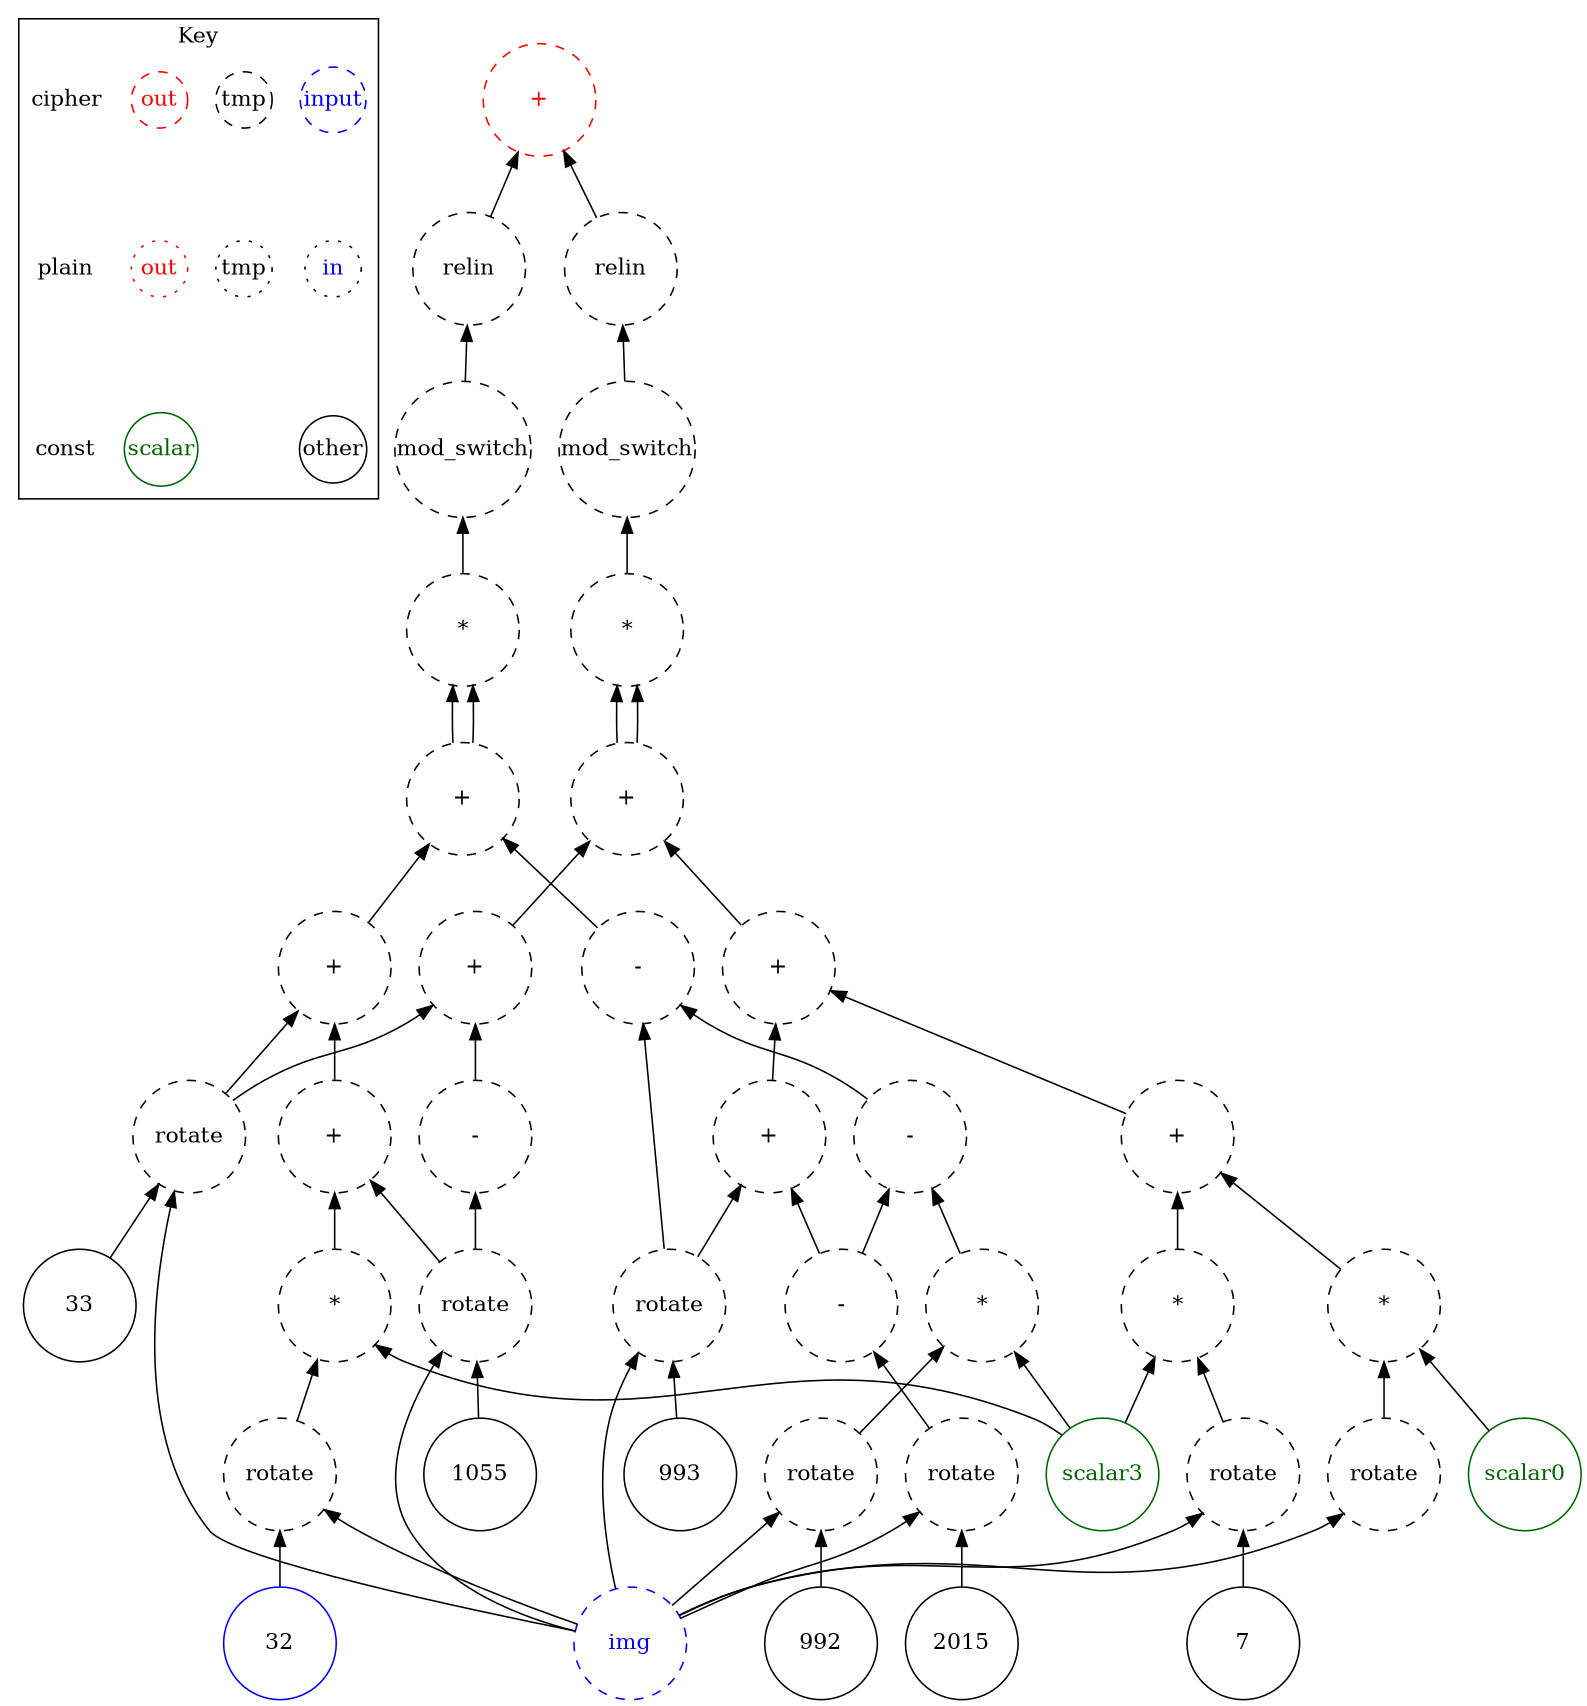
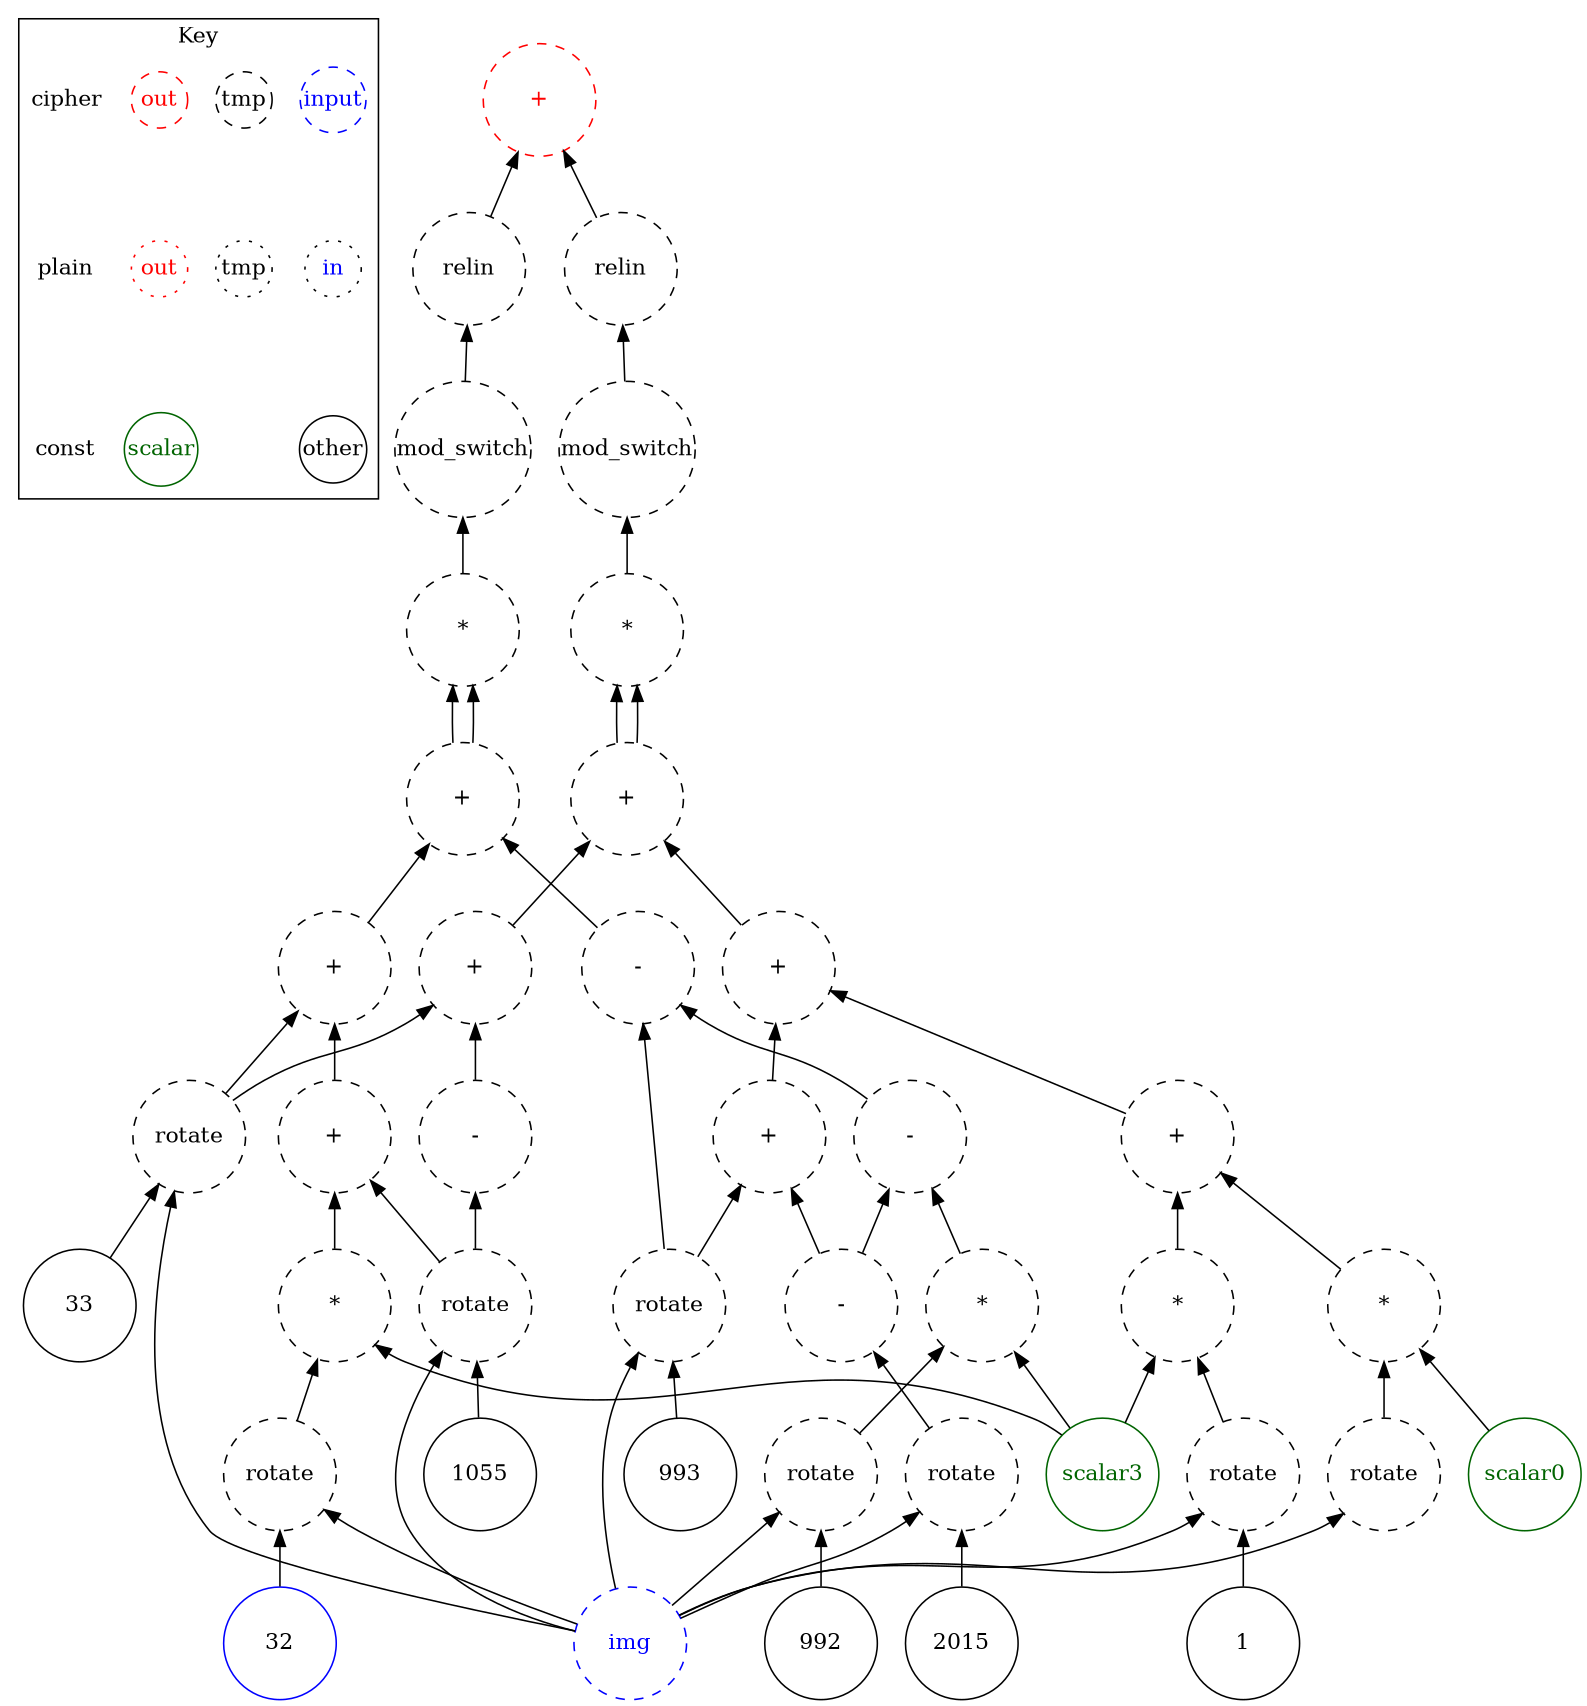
  digraph {
    node [margin=0 shape=circle style=dashed]
    edge [dir=back]
    n1 [color=blue fontcolor=blue label=input width=0.5]
    n2 [fontcolor=blue icolor=blue label=in style=dotted width=0.5]
    n3 [color=black fontcolor=black label=tmp width=0.5]
    n4 [color=black fontcolor=black label=tmp style=dotted width=0.5]
    n5 [color=red fontcolor=red label=out width=0.5]
    n6 [color=red fontcolor=red label=out style=dotted width=0.5]
    cipher [shape=plain width=0.5 style=""]
    plain [shape=plain width=0.5 style=""]
    other [color=black fontcolor=black style=solid width=0.5]
    scalar [color=darkgreen fontcolor=darkgreen style=solid width=0.5]
    const [shape=plain width=0.5 style=""]
    n12 [label=33 style=solid width=1]
    n13 [color=blue fontcolor=blue label=img width=1]
    n14 [label=rotate width=1]
    n15 [color=blue label=32 style=solid width=1]
    n16 [label=rotate width=1]
    n17 [color=darkgreen fontcolor=darkgreen label=scalar3 style=solid width=1]
    n18 [label="*" width=1]
    n19 [label=1055 style=solid width=1]
    n20 [label=rotate width=1]
    n21 [label="+" width=1]
    n22 [label="+" width=1]
    n23 [label=993 style=solid width=1]
    n24 [label=rotate width=1]
    n25 [label=992 style=solid width=1]
    n26 [label=rotate width=1]
    n27 [label="*" width=1]
    n28 [label=2015 style=solid width=1]
    n29 [label=rotate width=1]
    n30 [label="-" width=1]
    n31 [label="-" width=1]
    n32 [label="-" width=1]
    n33 [label="+" width=1]
    n34 [label="*" width=1]
    n35 [label=mod_switch width=1]
    n36 [label=relin width=1]
    n37 [label="-" width=1]
    n38 [label="+" width=1]
-   n39 [label=7 style=solid width=1]
+   n39 [label=1 style=solid width=1]
    n40 [label=rotate width=1]
    n41 [label="*" width=1]
    n42 [label=rotate width=1]
    n43 [color=darkgreen fontcolor=darkgreen label=scalar0 style=solid width=1]
    n44 [label="*" width=1]
    n45 [label="+" width=1]
    n46 [label="+" width=1]
    n47 [label="+" width=1]
    n48 [label="+" width=1]
    n49 [label="*" width=1]
    n50 [label=mod_switch width=1]
    n51 [label=relin width=1]
    n52 [color=red fontcolor=red label="+" width=1]
    subgraph cluster_1 {
      label=Key
      n1
      n2
      n3
      n4
      n5
      n6
      cipher
      plain
      other
      scalar
      const
    }
    n1 -> n2 [dir=forward style=invis]
    n2 -> other [dir=forward style=invis]
    n3 -> n4 [dir=forward style=invis]
    n5 -> n6 [dir=forward style=invis]
    n6 -> scalar [dir=forward style=invis]
    cipher -> plain [dir=forward style=invis]
    plain -> const [dir=forward style=invis]
    n14 -> n12
    n14 -> n13
    n16 -> n13
    n16 -> n15
    n18 -> n16
    n18 -> n17
    n20 -> n13
    n20 -> n19
    n21 -> n18
    n21 -> n20
    n22 -> n14
    n22 -> n21
    n24 -> n13
    n24 -> n23
    n26 -> n13
    n26 -> n25
    n27 -> n17
    n27 -> n26
    n29 -> n13
    n29 -> n28
    n30 -> n29
    n31 -> n27
    n31 -> n30
    n32 -> n24
    n32 -> n31
    n33 -> n22
    n33 -> n32
    n34 -> n33
    n34 -> n33
    n35 -> n34
    n36 -> n35
    n37 -> n20
    n38 -> n14
    n38 -> n37
    n40 -> n13
    n40 -> n39
    n41 -> n17
    n41 -> n40
    n42 -> n13
    n44 -> n42
    n44 -> n43
    n45 -> n41
    n45 -> n44
    n46 -> n24
    n46 -> n30
    n47 -> n45
    n47 -> n46
    n48 -> n38
    n48 -> n47
    n49 -> n48
    n49 -> n48
    n50 -> n49
    n51 -> n50
    n52 -> n36
    n52 -> n51
  }
